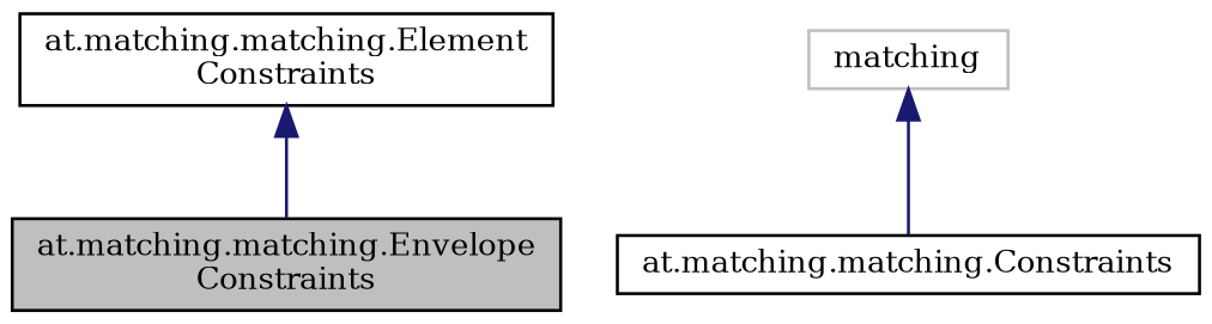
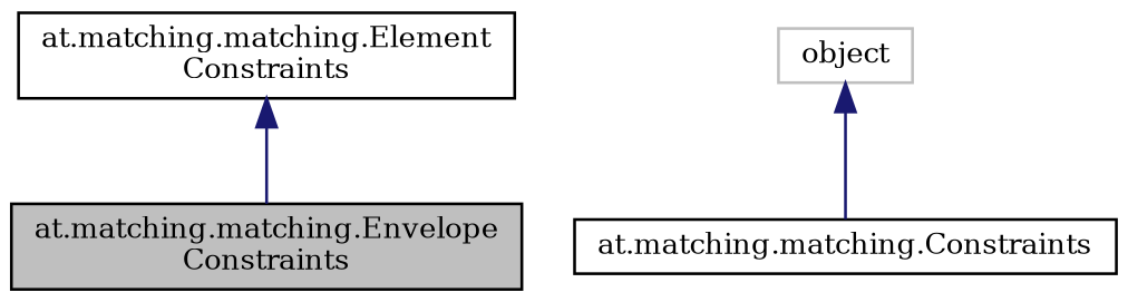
  digraph {
    fontname="DejaVu Serif"
    node [color=black fillcolor=white fontname="DejaVu Serif" fontsize=10 shape=record style=filled]
    edge [color=midnightblue dir=back fontname="DejaVu Serif" fontsize=10 labelfontname=Helvetica labelfontsize=10 style=solid]
    n1 [fillcolor=grey75 fontcolor=black height=0.2 label="at.matching.matching.Envelope\lConstraints" width=0.4]
    n2 [height=0.2 label="at.matching.matching.Element\lConstraints" width=0.4]
    n3 [height=0.2 label="at.matching.matching.Constraints" width=0.4]
-   n4 [color=grey75 height=0.2 label=matching width=0.4]
+   n4 [color=grey75 height=0.2 label=object width=0.4]
    n2 -> n1
    n4 -> n3
  }
